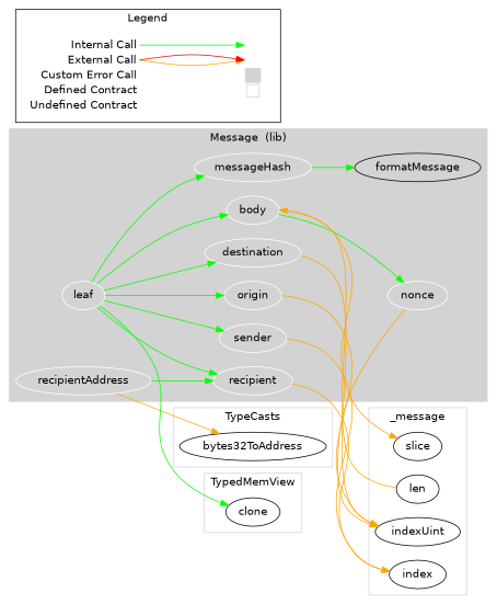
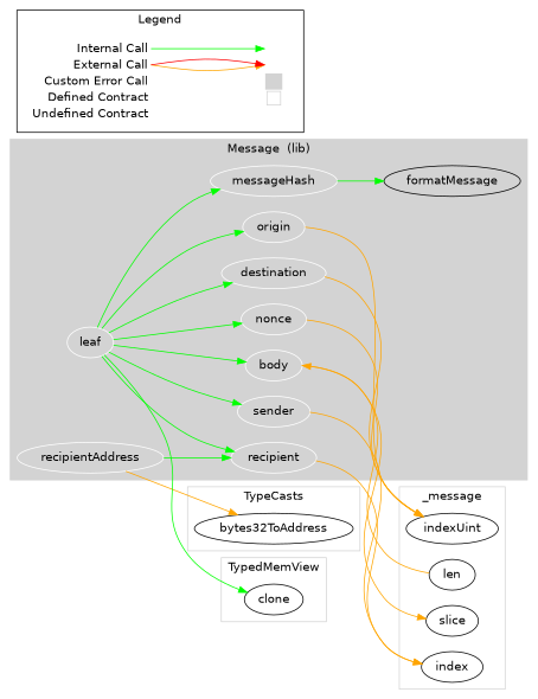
  digraph {
    compound=true
    fontname="DejaVu Sans"
    rankdir=LR
    node [fontname="DejaVu Sans"]
    edge [color=green fontname="DejaVu Sans"]
    n1 [label=formatMessage]
    n2 [color=white label=messageHash]
    n3 [color=white label=origin]
    n4 [color=white label=sender]
    n5 [color=white label=nonce]
    n6 [color=white label=destination]
    n7 [color=white label=recipient]
    n8 [color=white label=recipientAddress]
    n9 [color=white label=body]
    n10 [color=white label=leaf]
    n11 [label=indexUint]
    n12 [label=index]
    n13 [label=slice]
    n14 [label=len]
    n15 [label=bytes32ToAddress]
    n16 [label=clone]
    n17 [label=<<table border="0" cellpadding="2" cellspacing="0" cellborder="0">   <tr><td align="right" port="i1">Internal Call</td></tr>   <tr><td align="right" port="i2">External Call</td></tr>   <tr><td align="right" port="i2">Custom Error Call</td></tr>   <tr><td align="right" port="i3">Defined Contract</td></tr>   <tr><td align="right" port="i4">Undefined Contract</td></tr>   </table>> shape=plaintext]
    n18 [label=<<table border="0" cellpadding="2" cellspacing="0" cellborder="0">   <tr><td port="i1">&nbsp;&nbsp;&nbsp;</td></tr>   <tr><td port="i2">&nbsp;&nbsp;&nbsp;</td></tr>   <tr><td port="i3" bgcolor="lightgray">&nbsp;&nbsp;&nbsp;</td></tr>   <tr><td port="i4">     <table border="1" cellborder="0" cellspacing="0" cellpadding="7" color="lightgray">       <tr>        <td></td>       </tr>      </table>   </td></tr>   </table>> shape=plaintext]
    subgraph cluster_1 {
      bgcolor=lightgray
      color=lightgray
      label="Message  (lib)"
      style=filled
      n1
      n2
      n3
      n4
      n5
      n6
      n7
      n8
      n9
      n10
    }
    subgraph cluster_2 {
      color=lightgray
      label=_message
      n11
      n12
      n13
      n14
    }
    subgraph cluster_3 {
      color=lightgray
      label=TypeCasts
      n15
    }
    subgraph cluster_4 {
      color=lightgray
      label=TypedMemView
      n16
    }
    subgraph cluster_5 {
      label=Legend
      n17
      n18
    }
    n2 -> n1
    n3 -> n11 [color=orange]
    n4 -> n12 [color=orange]
    n5 -> n11 [color=orange]
    n6 -> n11 [color=orange]
    n7 -> n12 [color=orange]
    n8 -> n7
    n8 -> n15 [color=orange]
    n9 -> n13 [color=orange]
    n10 -> n2
    n10 -> n3
    n10 -> n4
-   n9 -> n5
+   n10 -> n5
    n10 -> n6
    n10 -> n7
    n10 -> n9
    n10 -> n16
    n14 -> n9 [color=orange]
    n17 -> n18 [headport="i1:w" tailport="i1:e"]
    n17 -> n18 [color=orange headport="i2:w" tailport="i2:e"]
    n17 -> n18 [color=red headport="i2:w" tailport="i2:e"]
  }
